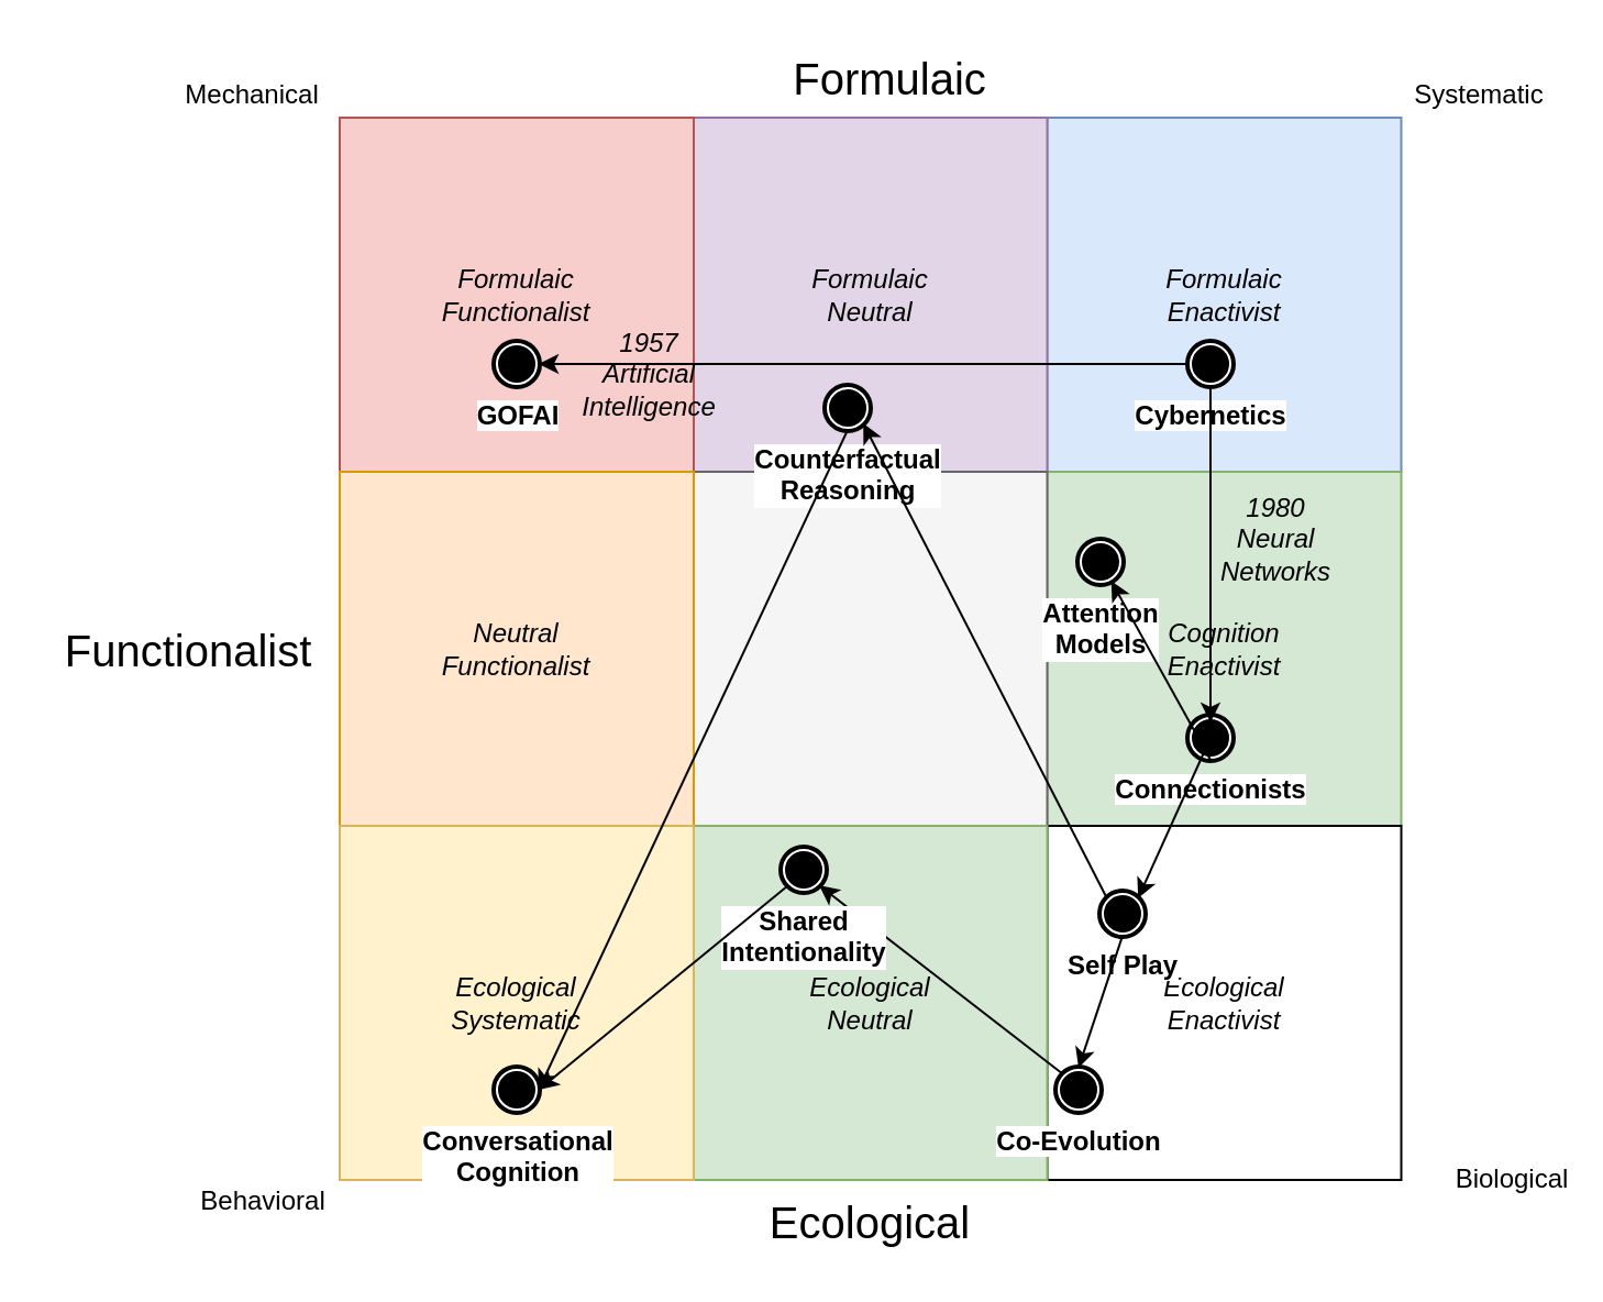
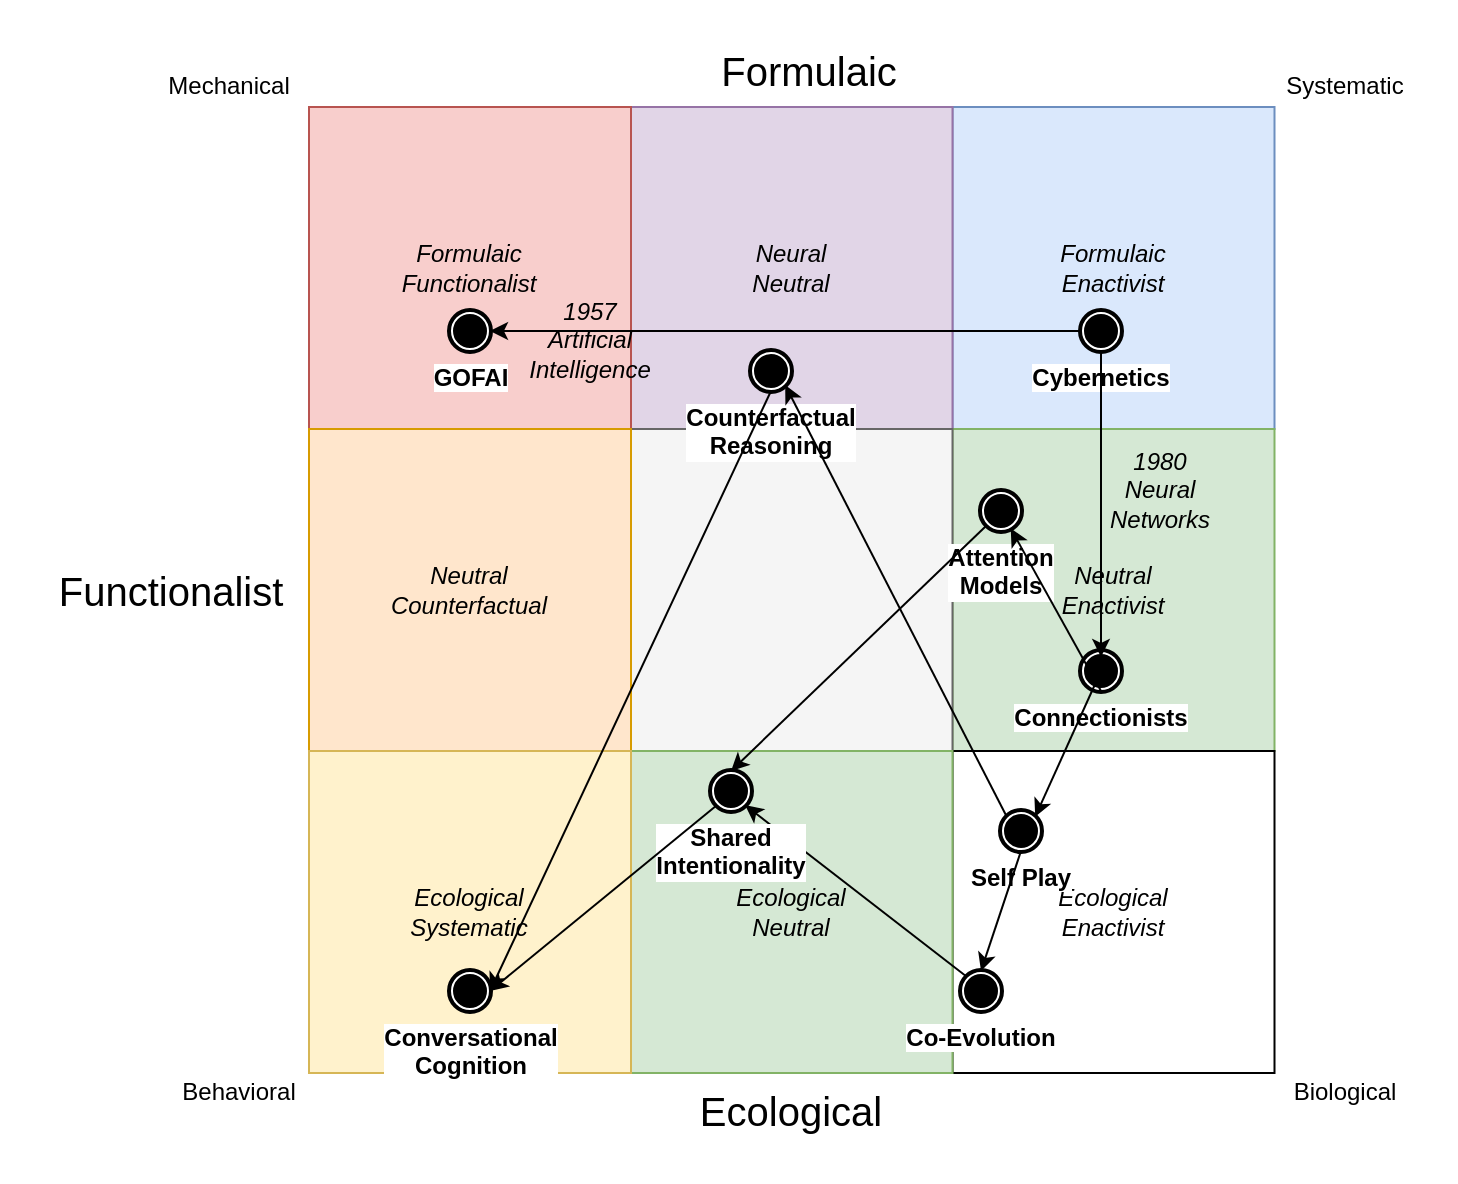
  <mxCell id="0" />
  <mxCell id="1" parent="0" />
  <mxCell id="2" value="Formulaic&lt;br&gt;Enactivist" style="whiteSpace=wrap;html=1;aspect=fixed;fillColor=#dae8fc;strokeColor=#6c8ebf;fontStyle=2" parent="1" vertex="1"><mxGeometry x="475.75" y="53" width="161" height="161" as="geometry" /></mxCell>
- <mxCell id="3" value="Formulaic&lt;br&gt;Neutral" style="whiteSpace=wrap;html=1;aspect=fixed;fillColor=#e1d5e7;strokeColor=#9673a6;labelPosition=center;verticalLabelPosition=middle;align=center;verticalAlign=middle;fontStyle=2" parent="1" vertex="1"><mxGeometry x="314.75" y="53" width="161" height="161" as="geometry" /></mxCell>
+ <mxCell id="3" value="Neural&lt;br&gt;Neutral" style="whiteSpace=wrap;html=1;aspect=fixed;fillColor=#e1d5e7;strokeColor=#9673a6;labelPosition=center;verticalLabelPosition=middle;align=center;verticalAlign=middle;fontStyle=2" parent="1" vertex="1"><mxGeometry x="314.75" y="53" width="161" height="161" as="geometry" /></mxCell>
  <mxCell id="4" value="Formulaic&lt;br&gt;Functionalist" style="whiteSpace=wrap;html=1;aspect=fixed;fillColor=#f8cecc;strokeColor=#b85450;fontStyle=2" parent="1" vertex="1"><mxGeometry x="154" y="53" width="161" height="161" as="geometry" /></mxCell>
- <mxCell id="5" value="Cognition&lt;br&gt;Enactivist" style="whiteSpace=wrap;html=1;aspect=fixed;fillColor=#d5e8d4;strokeColor=#82b366;fontStyle=2" parent="1" vertex="1"><mxGeometry x="475.75" y="214" width="161" height="161" as="geometry" /></mxCell>
+ <mxCell id="5" value="Neutral&lt;br&gt;Enactivist" style="whiteSpace=wrap;html=1;aspect=fixed;fillColor=#d5e8d4;strokeColor=#82b366;fontStyle=2" parent="1" vertex="1"><mxGeometry x="475.75" y="214" width="161" height="161" as="geometry" /></mxCell>
  <mxCell id="6" value="" style="whiteSpace=wrap;html=1;aspect=fixed;fillColor=#f5f5f5;strokeColor=#666666;fontColor=#333333;" parent="1" vertex="1"><mxGeometry x="314.75" y="214" width="161" height="161" as="geometry" /></mxCell>
- <mxCell id="7" value="Neutral&lt;br&gt;Functionalist" style="whiteSpace=wrap;html=1;aspect=fixed;fillColor=#ffe6cc;strokeColor=#d79b00;fontStyle=2" parent="1" vertex="1"><mxGeometry x="154" y="214" width="161" height="161" as="geometry" /></mxCell>
+ <mxCell id="7" value="Neutral&lt;br&gt;Counterfactual" style="whiteSpace=wrap;html=1;aspect=fixed;fillColor=#ffe6cc;strokeColor=#d79b00;fontStyle=2" parent="1" vertex="1"><mxGeometry x="154" y="214" width="161" height="161" as="geometry" /></mxCell>
  <mxCell id="8" value="Ecological&lt;br&gt;Enactivist" style="whiteSpace=wrap;html=1;aspect=fixed;fontStyle=2" parent="1" vertex="1"><mxGeometry x="475.75" y="375" width="161" height="161" as="geometry" /></mxCell>
  <mxCell id="9" value="Ecological&lt;br&gt;Neutral" style="whiteSpace=wrap;html=1;aspect=fixed;fillColor=#d5e8d4;strokeColor=#82b366;fontStyle=2" parent="1" vertex="1"><mxGeometry x="314.75" y="375" width="161" height="161" as="geometry" /></mxCell>
  <mxCell id="10" value="Ecological&lt;br&gt;Systematic" style="whiteSpace=wrap;html=1;aspect=fixed;fillColor=#fff2cc;strokeColor=#d6b656;fontStyle=2" parent="1" vertex="1"><mxGeometry x="154" y="375" width="161" height="161" as="geometry" /></mxCell>
  <mxCell id="11" value="Ecological" style="text;html=1;align=center;verticalAlign=middle;resizable=0;points=[];autosize=1;fontSize=20;" parent="1" vertex="1"><mxGeometry x="340" y="540" width="110" height="30" as="geometry" /></mxCell>
  <mxCell id="12" value="Formulaic" style="text;html=1;align=center;verticalAlign=middle;resizable=0;points=[];autosize=1;fontSize=20;" parent="1" vertex="1"><mxGeometry x="354" y="20" width="100" height="30" as="geometry" /></mxCell>
  <mxCell id="13" value="Functionalist" style="text;html=1;align=center;verticalAlign=middle;resizable=0;points=[];autosize=1;fontSize=20;" parent="1" vertex="1"><mxGeometry x="20" y="280" width="130" height="30" as="geometry" /></mxCell>
  <mxCell id="14" value="Mechanical" style="text;html=1;align=center;verticalAlign=middle;resizable=0;points=[];autosize=1;" parent="1" vertex="1"><mxGeometry x="74" y="33" width="80" height="20" as="geometry" /></mxCell>
  <mxCell id="15" value="Systematic" style="text;html=1;align=center;verticalAlign=middle;resizable=0;points=[];autosize=1;" parent="1" vertex="1"><mxGeometry x="636.75" y="33" width="70" height="20" as="geometry" /></mxCell>
- <mxCell id="16" value="Biological" style="text;html=1;align=center;verticalAlign=middle;resizable=0;points=[];autosize=1;" parent="1" vertex="1"><mxGeometry x="651.75" y="526" width="70" height="20" as="geometry" /></mxCell>
+ <mxCell id="16" value="Biological" style="text;html=1;align=center;verticalAlign=middle;resizable=0;points=[];autosize=1;" parent="1" vertex="1"><mxGeometry x="636.75" y="536" width="70" height="20" as="geometry" /></mxCell>
  <mxCell id="17" value="Behavioral" style="text;html=1;align=center;verticalAlign=middle;resizable=0;points=[];autosize=1;" parent="1" vertex="1"><mxGeometry x="84" y="536" width="70" height="20" as="geometry" /></mxCell>
  <mxCell id="18" style="edgeStyle=orthogonalEdgeStyle;rounded=0;orthogonalLoop=1;jettySize=auto;html=1;exitX=0.5;exitY=1;exitDx=0;exitDy=0;" parent="1" edge="1"><mxGeometry relative="1" as="geometry"><mxPoint x="385" y="405" as="sourcePoint" /><mxPoint x="385" y="405" as="targetPoint" /></mxGeometry></mxCell>
  <mxCell id="19" value="Cybernetics" style="shape=mxgraph.bpmn.shape;html=1;verticalLabelPosition=bottom;labelBackgroundColor=#ffffff;verticalAlign=top;align=center;perimeter=ellipsePerimeter;outlineConnect=0;outline=end;symbol=terminate;rotation=0;fontStyle=1" parent="1" vertex="1"><mxGeometry x="540" y="155" width="20" height="20" as="geometry" /></mxCell>
  <mxCell id="20" value="GOFAI" style="shape=mxgraph.bpmn.shape;html=1;verticalLabelPosition=bottom;labelBackgroundColor=#ffffff;verticalAlign=top;align=center;perimeter=ellipsePerimeter;outlineConnect=0;outline=end;symbol=terminate;rotation=0;fontStyle=1" parent="1" vertex="1"><mxGeometry x="224.5" y="155" width="20" height="20" as="geometry" /></mxCell>
  <mxCell id="21" value="Connectionists" style="shape=mxgraph.bpmn.shape;html=1;verticalLabelPosition=bottom;labelBackgroundColor=#ffffff;verticalAlign=top;align=center;perimeter=ellipsePerimeter;outlineConnect=0;outline=end;symbol=terminate;rotation=0;fontStyle=1" parent="1" vertex="1"><mxGeometry x="540" y="325" width="20" height="20" as="geometry" /></mxCell>
  <mxCell id="22" value="" style="endArrow=classic;html=1;entryX=1;entryY=0.5;entryDx=0;entryDy=0;exitX=0;exitY=0.5;exitDx=0;exitDy=0;" parent="1" source="19" target="20" edge="1"><mxGeometry width="50" height="50" relative="1" as="geometry"><mxPoint x="320" y="355" as="sourcePoint" /><mxPoint x="370" y="305" as="targetPoint" /></mxGeometry></mxCell>
  <mxCell id="23" value="" style="endArrow=classic;html=1;exitX=0.5;exitY=1;exitDx=0;exitDy=0;" parent="1" source="19" edge="1"><mxGeometry width="50" height="50" relative="1" as="geometry"><mxPoint x="320" y="355" as="sourcePoint" /><mxPoint x="550" y="328" as="targetPoint" /></mxGeometry></mxCell>
  <mxCell id="24" value="1957 Artificial Intelligence" style="text;html=1;strokeColor=none;fillColor=none;align=center;verticalAlign=middle;whiteSpace=wrap;rounded=0;fontStyle=2" parent="1" vertex="1"><mxGeometry x="275" y="145" width="40" height="50" as="geometry" /></mxCell>
  <mxCell id="25" value="&lt;i&gt;1980 Neural Networks&lt;/i&gt;" style="text;html=1;strokeColor=none;fillColor=none;align=center;verticalAlign=middle;whiteSpace=wrap;rounded=0;" parent="1" vertex="1"><mxGeometry x="560" y="235" width="40" height="20" as="geometry" /></mxCell>
  <mxCell id="26" value="Conversational&lt;br&gt;Cognition" style="shape=mxgraph.bpmn.shape;html=1;verticalLabelPosition=bottom;labelBackgroundColor=#ffffff;verticalAlign=top;align=center;perimeter=ellipsePerimeter;outlineConnect=0;outline=end;symbol=terminate;rotation=0;fontStyle=1" parent="1" vertex="1"><mxGeometry x="224.5" y="485" width="20" height="20" as="geometry" /></mxCell>
  <mxCell id="27" value="Self Play" style="shape=mxgraph.bpmn.shape;html=1;verticalLabelPosition=bottom;labelBackgroundColor=#ffffff;verticalAlign=top;align=center;perimeter=ellipsePerimeter;outlineConnect=0;outline=end;symbol=terminate;rotation=0;fontStyle=1" parent="1" vertex="1"><mxGeometry x="500" y="405" width="20" height="20" as="geometry" /></mxCell>
  <mxCell id="28" value="Co-Evolution" style="shape=mxgraph.bpmn.shape;html=1;verticalLabelPosition=bottom;labelBackgroundColor=#ffffff;verticalAlign=top;align=center;perimeter=ellipsePerimeter;outlineConnect=0;outline=end;symbol=terminate;rotation=0;fontStyle=1" parent="1" vertex="1"><mxGeometry x="480" y="485" width="20" height="20" as="geometry" /></mxCell>
  <mxCell id="29" value="Attention&lt;br&gt;Models" style="shape=mxgraph.bpmn.shape;html=1;verticalLabelPosition=bottom;labelBackgroundColor=#ffffff;verticalAlign=top;align=center;perimeter=ellipsePerimeter;outlineConnect=0;outline=end;symbol=terminate;rotation=0;fontStyle=1" parent="1" vertex="1"><mxGeometry x="490" y="245" width="20" height="20" as="geometry" /></mxCell>
+ <mxCell id="30" value="" style="endArrow=classic;html=1;exitX=0.145;exitY=0.855;exitDx=0;exitDy=0;exitPerimeter=0;entryX=0.5;entryY=0;entryDx=0;entryDy=0;" parent="1" source="29" target="35" edge="1"><mxGeometry width="50" height="50" relative="1" as="geometry"><mxPoint y="545" as="sourcePoint" x="40" /><mxPoint x="90" y="495" as="targetPoint" /></mxGeometry></mxCell>
  <mxCell id="31" value="" style="endArrow=classic;html=1;exitX=0.145;exitY=0.145;exitDx=0;exitDy=0;entryX=0.855;entryY=0.855;entryDx=0;entryDy=0;entryPerimeter=0;exitPerimeter=0;" parent="1" source="28" target="35" edge="1"><mxGeometry width="50" height="50" relative="1" as="geometry"><mxPoint x="330" y="385" as="sourcePoint" /><mxPoint x="380" y="335" as="targetPoint" /></mxGeometry></mxCell>
  <mxCell id="32" value="" style="endArrow=classic;html=1;exitX=0.5;exitY=1;exitDx=0;exitDy=0;" parent="1" source="21" target="29" edge="1"><mxGeometry width="50" height="50" relative="1" as="geometry"><mxPoint x="90" y="535" as="sourcePoint" /><mxPoint x="140" y="485" as="targetPoint" /></mxGeometry></mxCell>
  <mxCell id="33" value="" style="endArrow=classic;html=1;entryX=0.855;entryY=0.145;entryDx=0;entryDy=0;entryPerimeter=0;" parent="1" target="27" edge="1"><mxGeometry width="50" height="50" relative="1" as="geometry"><mxPoint x="550" y="335" as="sourcePoint" /><mxPoint x="380" y="335" as="targetPoint" /></mxGeometry></mxCell>
  <mxCell id="34" value="" style="endArrow=classic;html=1;exitX=0.5;exitY=1;exitDx=0;exitDy=0;entryX=0.5;entryY=0;entryDx=0;entryDy=0;" parent="1" source="27" target="28" edge="1"><mxGeometry width="50" height="50" relative="1" as="geometry"><mxPoint x="30" y="595" as="sourcePoint" /><mxPoint x="80" y="545" as="targetPoint" /></mxGeometry></mxCell>
  <mxCell id="35" value="Shared&lt;br&gt;Intentionality" style="shape=mxgraph.bpmn.shape;html=1;verticalLabelPosition=bottom;labelBackgroundColor=#ffffff;verticalAlign=top;align=center;perimeter=ellipsePerimeter;outlineConnect=0;outline=end;symbol=terminate;rotation=0;fontStyle=1" vertex="1" parent="1"><mxGeometry x="355" y="385" width="20" height="20" as="geometry" /></mxCell>
  <mxCell id="36" value="" style="endArrow=classic;html=1;exitX=0.145;exitY=0.855;exitDx=0;exitDy=0;exitPerimeter=0;entryX=1;entryY=0.5;entryDx=0;entryDy=0;" edge="1" parent="1" source="35" target="26"><mxGeometry width="50" height="50" relative="1" as="geometry"><mxPoint x="320" y="405" as="sourcePoint" /><mxPoint x="370" y="355" as="targetPoint" /></mxGeometry></mxCell>
  <mxCell id="37" value="Counterfactual&lt;br&gt;Reasoning" style="shape=mxgraph.bpmn.shape;html=1;verticalLabelPosition=bottom;labelBackgroundColor=#ffffff;verticalAlign=top;align=center;perimeter=ellipsePerimeter;outlineConnect=0;outline=end;symbol=terminate;rotation=0;fontStyle=1" vertex="1" parent="1"><mxGeometry x="375" y="175" width="20" height="20" as="geometry" /></mxCell>
  <mxCell id="38" value="" style="endArrow=classic;html=1;entryX=0.855;entryY=0.855;entryDx=0;entryDy=0;entryPerimeter=0;exitX=0.145;exitY=0.145;exitDx=0;exitDy=0;exitPerimeter=0;" edge="1" parent="1" source="27" target="37"><mxGeometry width="50" height="50" relative="1" as="geometry"><mxPoint x="70" y="465" as="sourcePoint" /><mxPoint x="60" y="505" as="targetPoint" /></mxGeometry></mxCell>
  <mxCell id="39" value="" style="endArrow=classic;html=1;exitX=0.5;exitY=1;exitDx=0;exitDy=0;entryX=1;entryY=0.5;entryDx=0;entryDy=0;" edge="1" parent="1" source="37" target="26"><mxGeometry width="50" height="50" relative="1" as="geometry"><mxPoint x="320" y="395" as="sourcePoint" /><mxPoint x="370" y="345" as="targetPoint" /></mxGeometry></mxCell>
